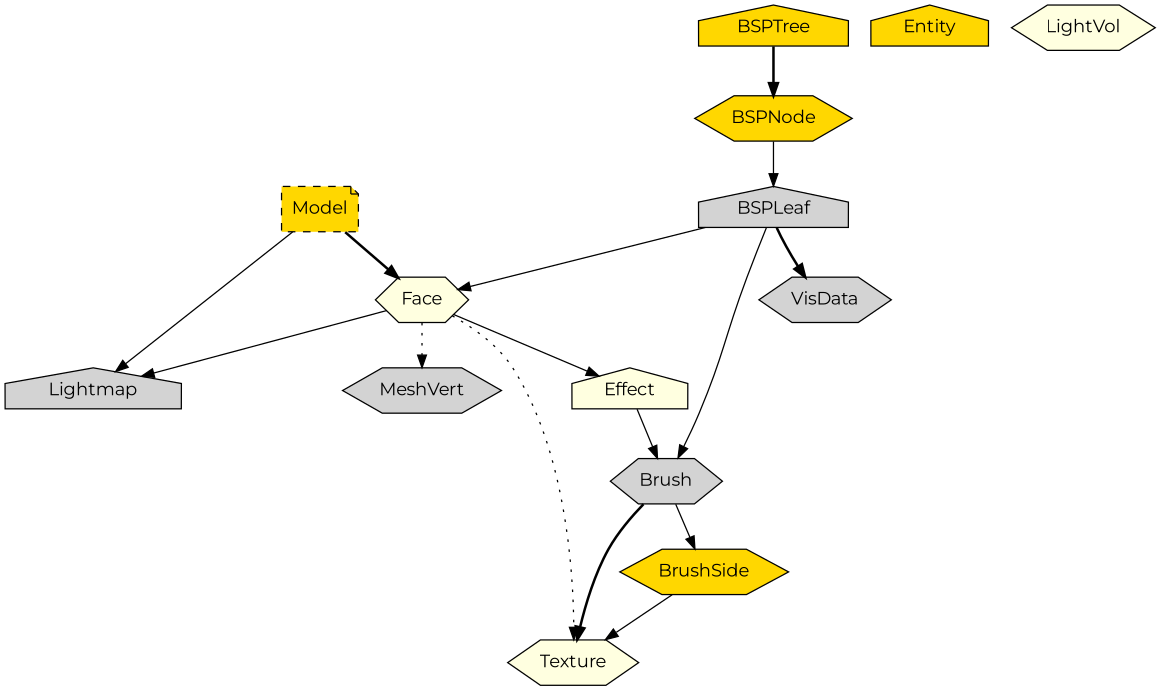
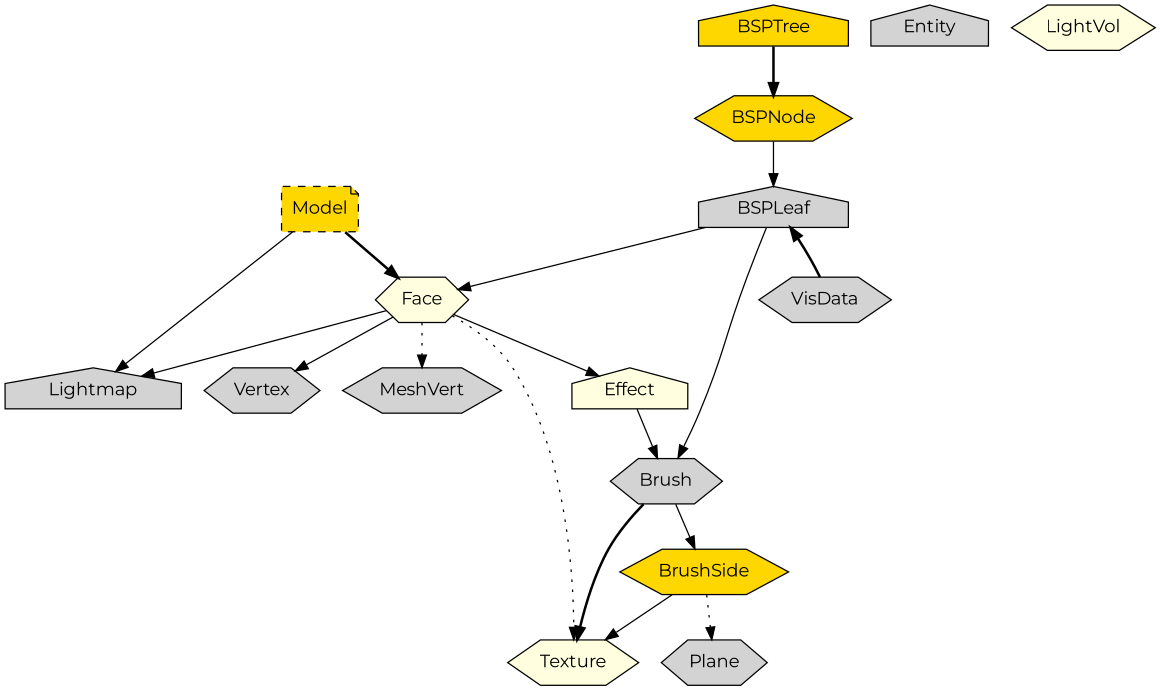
  digraph {
    fontname=Montserrat
    node [fillcolor=lightgrey fontname=Montserrat shape=hexagon style=filled]
    edge [fontname=Montserrat style=solid]
    Texture [fillcolor=lightyellow]
    Brush
    BrushSide [fillcolor=gold]
+   Plane
    Effect [fillcolor=lightyellow shape=house]
-   Entity [fillcolor=gold shape=house]
+   Entity [shape=house]
    LightVol [fillcolor=lightyellow]
    Face [fillcolor=lightyellow]
+   Vertex
    MeshVert
    Lightmap [shape=house]
    BSPTree [fillcolor=gold shape=house]
    BSPNode [fillcolor=gold]
    BSPLeaf [shape=house]
    VisData
    Model [fillcolor=gold shape=note style="dashed,filled"]
    Brush -> Texture [style=bold]
    Brush -> BrushSide
    BrushSide -> Texture
+   BrushSide -> Plane [style=dotted]
    Effect -> Brush
    Face -> Texture [style=dotted]
    Face -> Effect
+   Face -> Vertex
    Face -> MeshVert [style=dotted]
    Face -> Lightmap
    BSPTree -> BSPNode [style=bold]
    BSPNode -> BSPLeaf
    BSPLeaf -> Brush
    BSPLeaf -> Face
-   BSPLeaf -> VisData [style=bold]
+   VisData -> BSPLeaf [style=bold]
    Model -> Face [style=bold]
    Model -> Lightmap
  }
